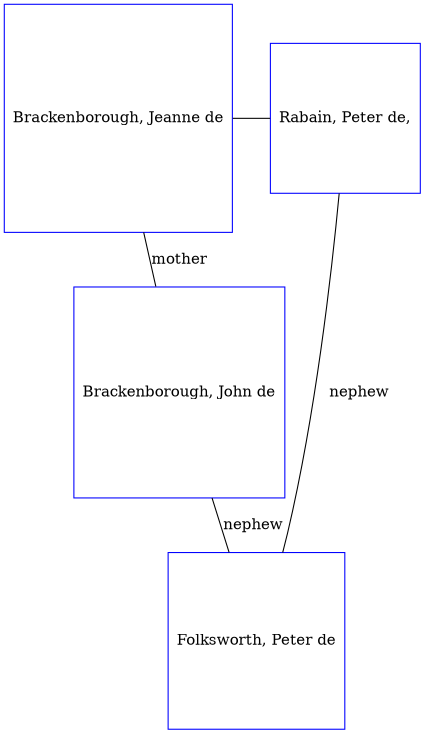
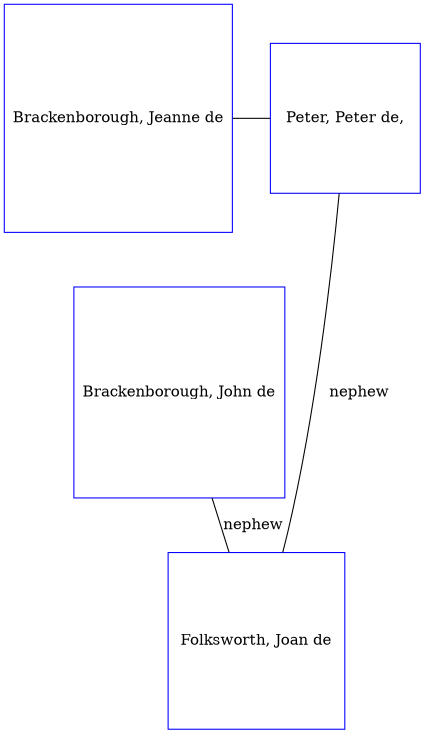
  digraph {
    node [color=blue regular=1 shape=box]
    edge [dir=none arrowsize=0.0]
    n1 [label="Brackenborough, Jeanne de"]
-   n2 [label="Rabain, Peter de,"]
+   n2 [label="Peter, Peter de,"]
    n3 [label="Brackenborough, John de"]
-   n4 [label="Folksworth, Peter de"]
+   n4 [label="Folksworth, Joan de"]
    subgraph sub_1 {
      rank=same
      n1
      n2
    }
    n1 -> n2 [arrowsize=""]
-   n1 -> n3 [label=mother]
    n2 -> n4 [label=nephew]
    n3 -> n4 [label=nephew]
  }
